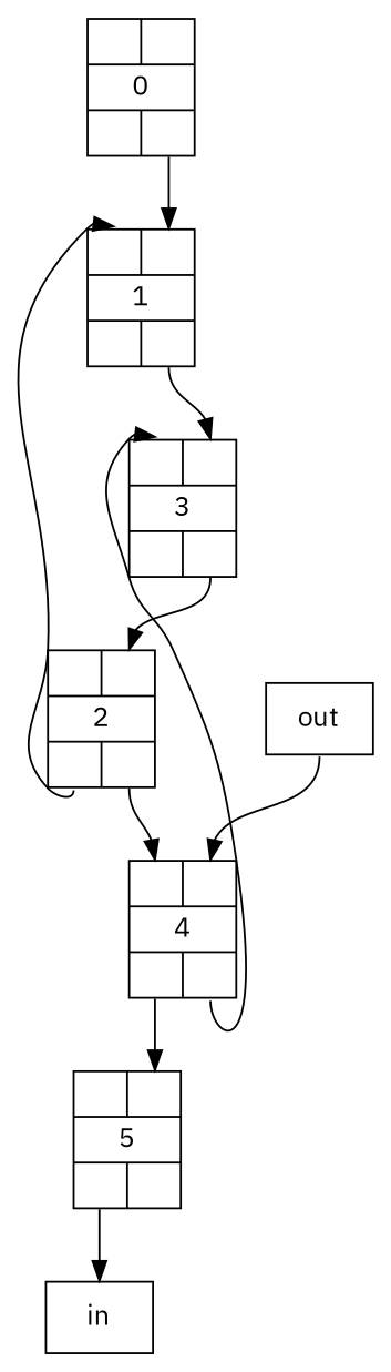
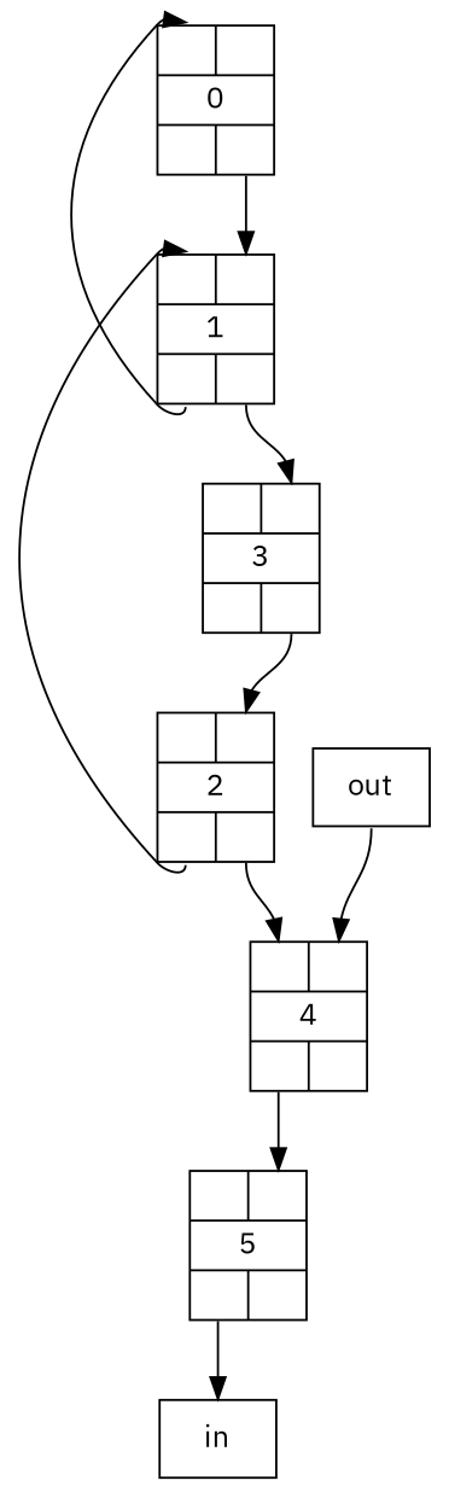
  digraph {
    fontname="IBM Plex Sans"
    node [fontname="IBM Plex Sans" shape=record]
    edge [fontname="IBM Plex Sans" headport="TR:n" tailport="BR:s"]
    n1 [label="{{<TL>|<TR>}|0|{<BL>|<BR>}}"]
    n2 [label="{{<TL>|<TR>}|1|{<BL>|<BR>}}"]
    n3 [label="{{<TL>|<TR>}|4|{<BL>|<BR>}}"]
    n4 [label="{{<TL>|<TR>}|2|{<BL>|<BR>}}"]
    n5 [label="{{<TL>|<TR>}|3|{<BL>|<BR>}}"]
    n6 [label="{{<TL>|<TR>}|5|{<BL>|<BR>}}"]
    n7 [label="<in> in"]
    n8 [label="<out> out"]
    subgraph sub_1 {
      n1
    }
    subgraph sub_2 {
      n2
    }
    subgraph sub_3 {
      n3
    }
    subgraph sub_4 {
      n4
    }
    subgraph sub_5 {
      n5
    }
    subgraph sub_6 {
      n6
    }
    n1 -> n2
+   n2 -> n1 [headport="TL:n" tailport="BL:s"]
    n2 -> n5
-   n3 -> n5 [headport="TL:n"]
    n3 -> n6 [tailport="BL:s"]
    n4 -> n2 [headport="TL:n" tailport="BL:s"]
    n4 -> n3 [headport="TL:n"]
    n5 -> n4
    n6 -> n7 [headport="in:n" tailport="BL:s"]
    n8 -> n3 [tailport="out:s"]
  }
